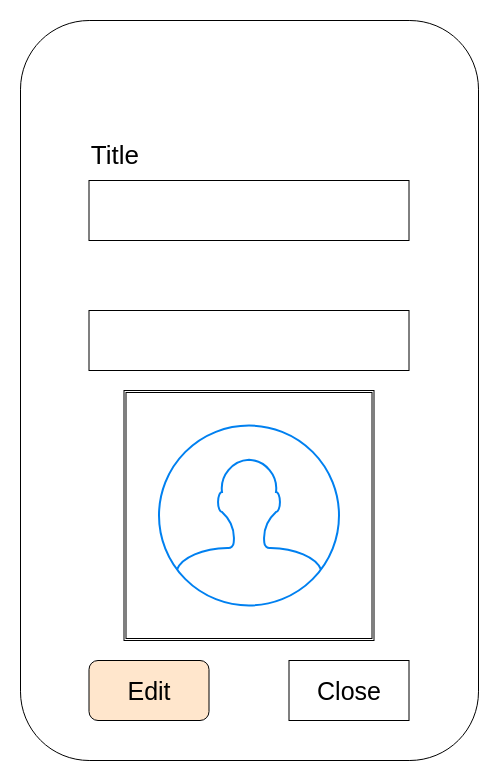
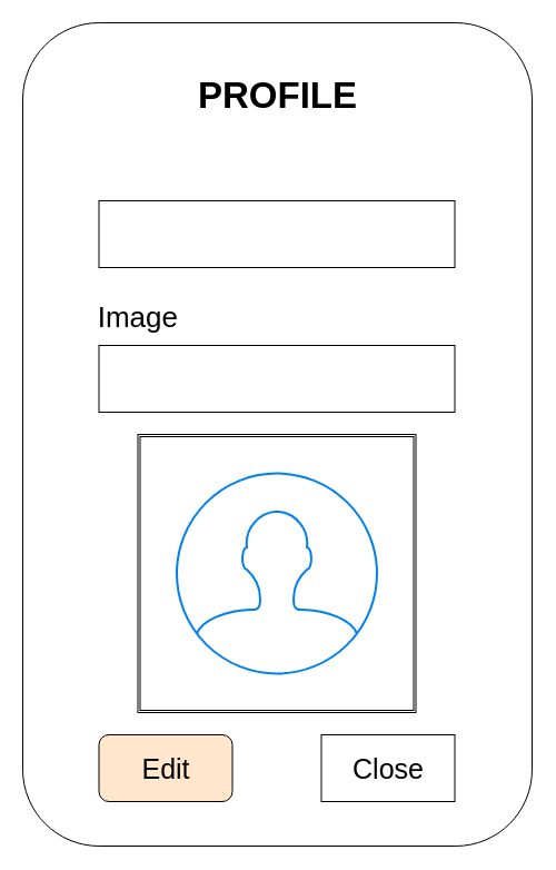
  <mxCell id="0" />
  <mxCell id="1" parent="0" />
  <mxCell id="2" value="" style="rounded=1;whiteSpace=wrap;html=1;" parent="1" vertex="1"><mxGeometry x="20" y="20" width="458" height="740" as="geometry" /></mxCell>
  <mxCell id="3" value="" style="rounded=0;whiteSpace=wrap;html=1;" parent="1" vertex="1"><mxGeometry x="88.5" y="180" width="320" height="60" as="geometry" /></mxCell>
  <mxCell id="4" value="Edit" style="rounded=1;whiteSpace=wrap;html=1;fontSize=25;labelBorderColor=none;fillColor=#ffe6cc;" parent="1" vertex="1"><mxGeometry x="88.5" y="660" width="120" height="60" as="geometry" /></mxCell>
- <mxCell id="5" value="Title" style="text;html=1;strokeColor=none;fillColor=none;align=right;verticalAlign=middle;whiteSpace=wrap;rounded=0;fontSize=26;gradientColor=none;labelPosition=left;verticalLabelPosition=middle;" parent="1" vertex="1"><mxGeometry x="140.5" y="140" width="220" height="30" as="geometry" /></mxCell>
+ <mxCell id="6" value="PROFILE" style="text;html=1;strokeColor=none;fillColor=none;align=center;verticalAlign=middle;whiteSpace=wrap;rounded=0;fontSize=33;fontStyle=1" parent="1" vertex="1"><mxGeometry x="137.5" y="70" width="223" height="30" as="geometry" /></mxCell>
  <mxCell id="7" value="Close" style="whiteSpace=wrap;html=1;fontSize=25;labelBorderColor=none;rounded=0;" parent="1" vertex="1"><mxGeometry x="288.5" y="660" width="120" height="60" as="geometry" /></mxCell>
  <mxCell id="8" value="" style="rounded=0;whiteSpace=wrap;html=1;" parent="1" vertex="1"><mxGeometry x="88.5" y="310" width="320" height="60" as="geometry" /></mxCell>
+ <mxCell id="9" value="Image" style="text;html=1;strokeColor=none;fillColor=none;align=right;verticalAlign=middle;whiteSpace=wrap;rounded=0;fontSize=26;gradientColor=none;labelPosition=left;verticalLabelPosition=middle;" parent="1" vertex="1"><mxGeometry x="161.5" y="270" width="220" height="30" as="geometry" /></mxCell>
  <mxCell id="10" value="" style="shape=ext;double=1;whiteSpace=wrap;html=1;aspect=fixed;" parent="1" vertex="1"><mxGeometry x="123.5" y="390" width="250" height="250" as="geometry" /></mxCell>
  <mxCell id="11" value="" style="html=1;verticalLabelPosition=bottom;align=center;labelBackgroundColor=#ffffff;verticalAlign=top;strokeWidth=2;strokeColor=#0080F0;shadow=0;dashed=0;shape=mxgraph.ios7.icons.user;" parent="1" vertex="1"><mxGeometry x="158.5" y="425" width="180" height="180" as="geometry" /></mxCell>
